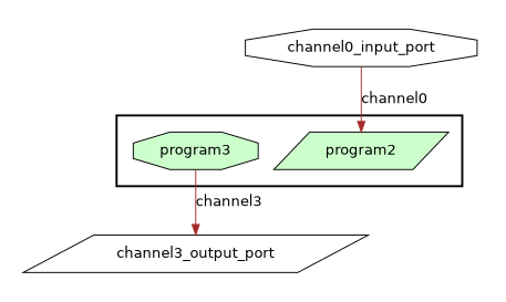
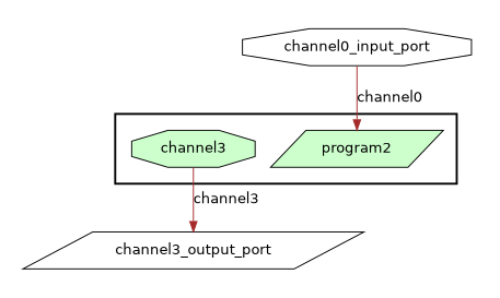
  digraph {
    rankdir=TB
    node [fillcolor="#CCFFCC" fontname=Helvetica peripheries=1 shape=parallelogram style=filled]
    edge [color=brown fontname=Helvetica]
    program2
-   program3 [shape=octagon]
+   program3 [shape=octagon label=channel3]
    channel0_input_port [fillcolor="#FFFFFF" shape=octagon width=0.2]
    channel3_output_port [fillcolor="#FFFFFF" width=0.2]
    subgraph cluster_1 {
      color=black
      penwidth=2
      subgraph cluster_2 {
        color=black
        penwidth=0
        program2
        program3
      }
    }
    subgraph cluster_3 {
      penwidth=0
      subgraph cluster_4 {
        penwidth=0
        channel0_input_port
      }
    }
    subgraph cluster_5 {
      penwidth=0
      subgraph cluster_6 {
        penwidth=0
        channel3_output_port
      }
    }
    program3 -> channel3_output_port [label=channel3]
    channel0_input_port -> program2 [label=channel0]
  }
